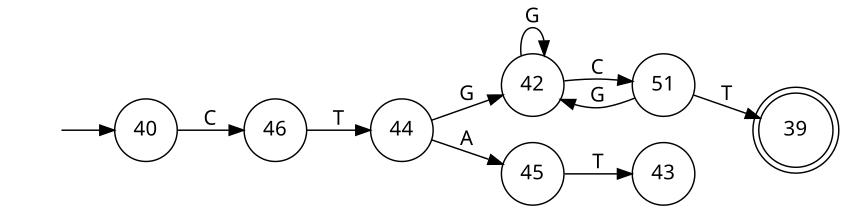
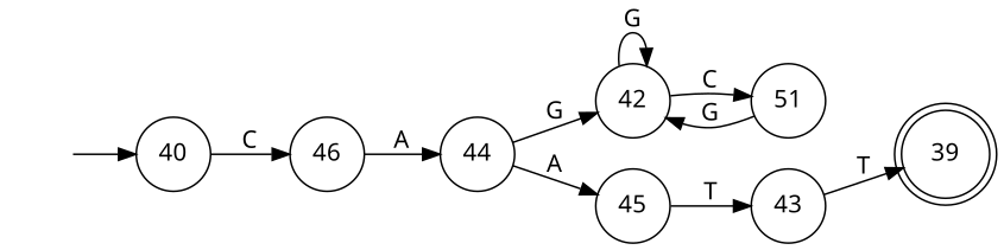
  digraph {
    fontname="Microsoft YaHei"
    rankdir=LR
    node [fontname="Microsoft YaHei" shape=circle]
    edge [fontname="Microsoft YaHei"]
    -1 [style=invis]
    40
    46
    39 [shape=doublecircle]
    44
    42
    45
    n8 [label=51]
    43
    -1 -> 40
    40 -> 46 [label=C]
-   46 -> 44 [label=T]
+   46 -> 44 [label=A]
    44 -> 42 [label=G]
    44 -> 45 [label=A]
    42 -> 42 [label=G]
    42 -> n8 [label=C]
    45 -> 43 [label=T]
-   n8 -> 39 [label=T]
+   43 -> 39 [label=T]
    n8 -> 42 [label=G]
  }
